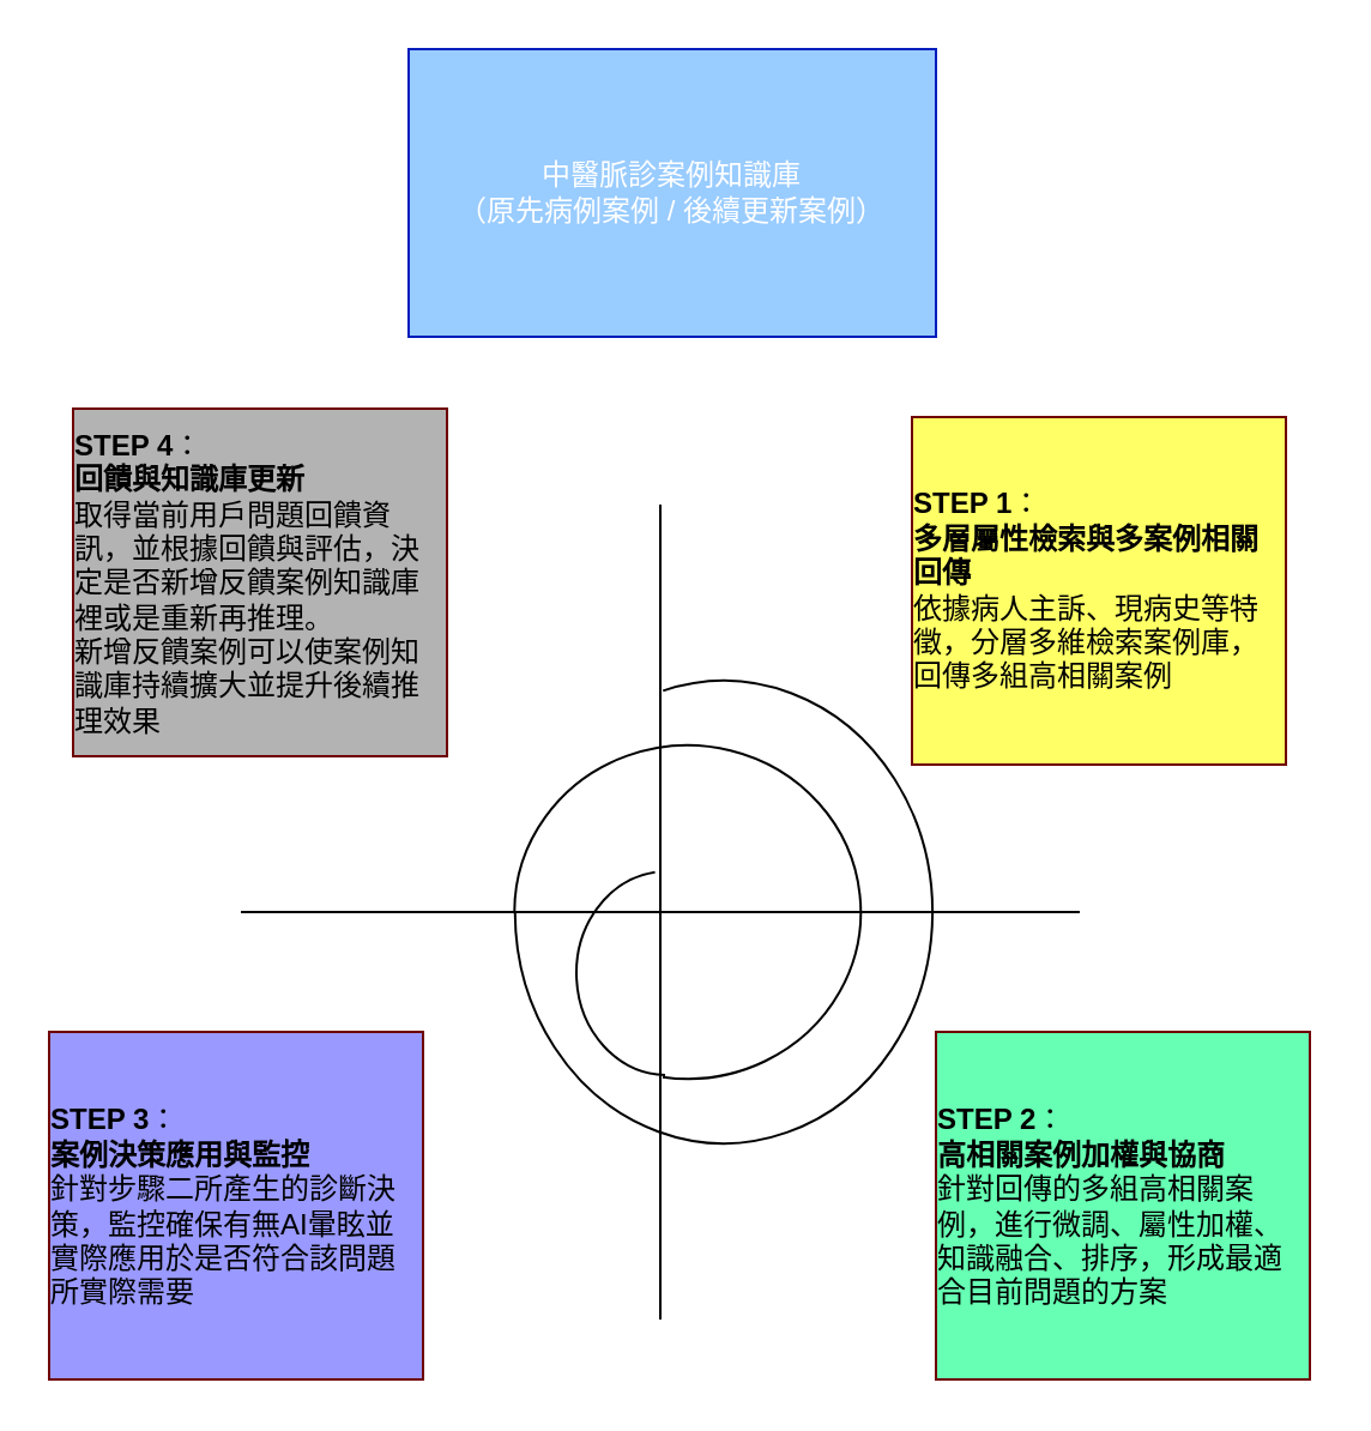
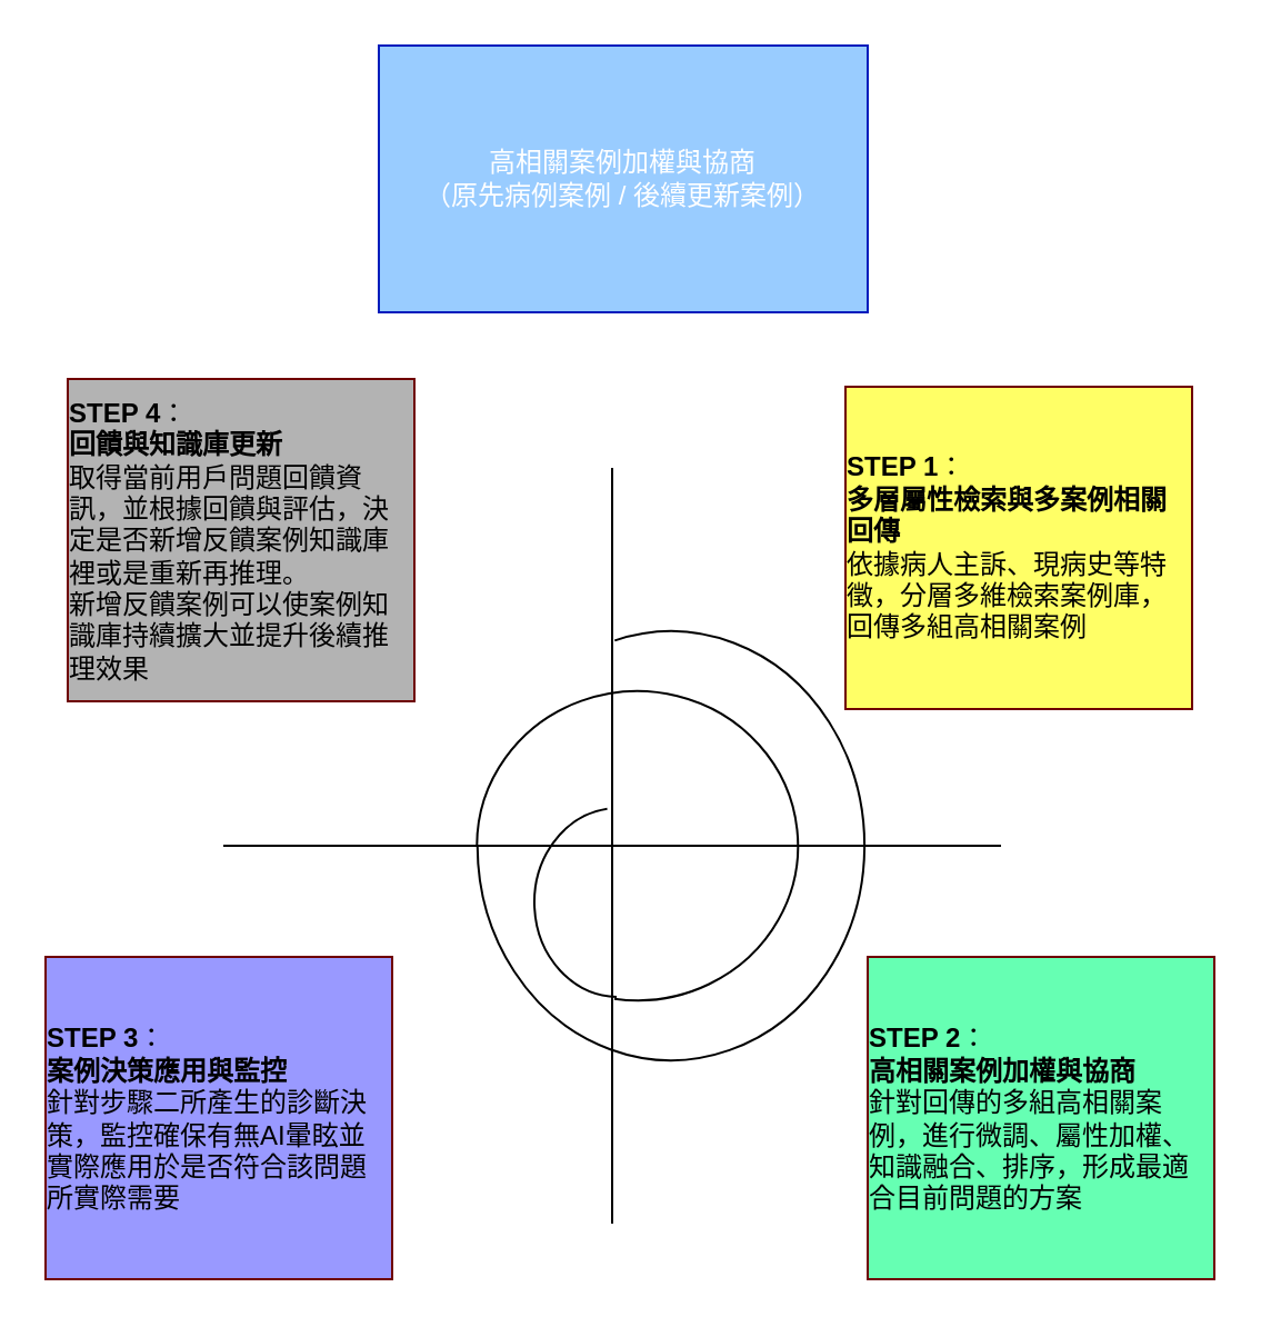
  <mxCell id="0" />
  <mxCell id="1" parent="0" />
  <mxCell id="2" value="" style="group" parent="1" vertex="1" connectable="0"><mxGeometry x="90" y="173.5" width="450" height="401.5" as="geometry" /></mxCell>
  <mxCell id="3" value="&lt;div style=&quot;text-align: left;&quot;&gt;&lt;font style=&quot;color: rgb(0, 0, 0);&quot;&gt;&lt;strong style=&quot;background-color: transparent;&quot; data-end=&quot;423&quot; data-start=&quot;413&quot;&gt;STEP 1&lt;/strong&gt;&lt;span style=&quot;background-color: transparent;&quot;&gt;：&lt;/span&gt;&lt;/font&gt;&lt;/div&gt;&lt;strong data-end=&quot;445&quot; data-start=&quot;427&quot;&gt;&lt;div style=&quot;text-align: left;&quot;&gt;&lt;strong style=&quot;background-color: transparent;&quot; data-end=&quot;445&quot; data-start=&quot;427&quot;&gt;&lt;font style=&quot;color: rgb(0, 0, 0);&quot;&gt;多層屬性檢索與多案例相關回傳&lt;/font&gt;&lt;/strong&gt;&lt;/div&gt;&lt;/strong&gt;&lt;div style=&quot;text-align: left;&quot;&gt;&lt;span style=&quot;background-color: transparent;&quot;&gt;&lt;font style=&quot;color: rgb(0, 0, 0);&quot;&gt;依據病人主訴、現病史等特徵，分層多維檢索案例庫，回傳多組高相關案例&lt;/font&gt;&lt;/span&gt;&lt;/div&gt;" style="rounded=0;whiteSpace=wrap;html=1;fillColor=#FFFF66;fontColor=#ffffff;strokeColor=#6F0000;" parent="2" vertex="1"><mxGeometry x="290" width="156" height="145" as="geometry" /></mxCell>
- <mxCell id="4" value="中醫脈診案例知識庫&lt;div&gt;（原先病例案例 / 後續更新案例）&lt;/div&gt;" style="rounded=0;whiteSpace=wrap;html=1;fillColor=#99CCFF;fontColor=#ffffff;strokeColor=#001DBC;" parent="1" vertex="1"><mxGeometry x="170" y="20" width="220" height="120" as="geometry" /></mxCell>
+ <mxCell id="4" value="高相關案例加權與協商&lt;div&gt;（原先病例案例 / 後續更新案例）&lt;/div&gt;" style="rounded=0;whiteSpace=wrap;html=1;fillColor=#99CCFF;fontColor=#ffffff;strokeColor=#001DBC;" parent="1" vertex="1"><mxGeometry x="170" y="20" width="220" height="120" as="geometry" /></mxCell>
  <mxCell id="5" value="&lt;div style=&quot;text-align: left;&quot;&gt;&lt;font style=&quot;color: rgb(0, 0, 0);&quot;&gt;&lt;strong data-end=&quot;593&quot; data-start=&quot;583&quot;&gt;STEP 3&lt;/strong&gt;：&lt;br&gt;&lt;strong data-end=&quot;612&quot; data-start=&quot;597&quot;&gt;案例決策應用與監控&lt;/strong&gt;&lt;br&gt;針對步驟二所產生的診斷決策，監控確保有無AI暈眩並實際應用於是否符合該問題所實際需要&lt;/font&gt;&lt;/div&gt;" style="rounded=0;whiteSpace=wrap;html=1;fillColor=#9999FF;fontColor=#ffffff;strokeColor=#6F0000;" parent="1" vertex="1"><mxGeometry x="20" y="430" width="156" height="145" as="geometry" /></mxCell>
  <mxCell id="6" value="" style="group" parent="1" vertex="1" connectable="0"><mxGeometry x="100" y="210" width="450" height="361.5" as="geometry" /></mxCell>
  <mxCell id="7" value="" style="endArrow=none;html=1;rounded=0;" parent="6" edge="1"><mxGeometry width="50" height="50" relative="1" as="geometry"><mxPoint y="170" as="sourcePoint" /><mxPoint x="350" y="170" as="targetPoint" /></mxGeometry></mxCell>
  <mxCell id="8" value="" style="endArrow=none;html=1;rounded=0;" parent="6" edge="1"><mxGeometry width="50" height="50" relative="1" as="geometry"><mxPoint x="175" as="sourcePoint" /><mxPoint x="175" y="340" as="targetPoint" /></mxGeometry></mxCell>
  <mxCell id="9" value="" style="verticalLabelPosition=bottom;verticalAlign=top;html=1;shape=mxgraph.basic.arc;startAngle=0.203;endAngle=2.4;rotation=-90;" parent="6" vertex="1"><mxGeometry x="105" y="82.909" width="192.938" height="174.165" as="geometry" /></mxCell>
  <mxCell id="10" value="" style="verticalLabelPosition=bottom;verticalAlign=top;html=1;shape=mxgraph.basic.arc;startAngle=0;endAngle=0.773;rotation=-90;" parent="6" vertex="1"><mxGeometry x="116.813" y="97.75" width="139.125" height="144.5" as="geometry" /></mxCell>
  <mxCell id="11" value="" style="verticalLabelPosition=bottom;verticalAlign=top;html=1;shape=mxgraph.basic.arc;startAngle=0.503;endAngle=0.979;rotation=0;" parent="6" vertex="1"><mxGeometry x="140" y="153" width="75.46" height="85" as="geometry" /></mxCell>
  <mxCell id="12" value="&lt;div style=&quot;text-align: left;&quot;&gt;&lt;font style=&quot;color: rgb(0, 0, 0);&quot;&gt;&lt;strong data-end=&quot;509&quot; data-start=&quot;499&quot;&gt;STEP 2&lt;/strong&gt;：&lt;br&gt;&lt;strong data-end=&quot;529&quot; data-start=&quot;513&quot;&gt;高相關案例加權與協商&lt;/strong&gt;&lt;br&gt;針對回傳的多組&lt;/font&gt;&lt;span style=&quot;background-color: transparent; color: rgb(0, 0, 0);&quot; data-end=&quot;529&quot; data-start=&quot;513&quot;&gt;高相關&lt;/span&gt;&lt;span style=&quot;color: rgb(0, 0, 0); background-color: transparent;&quot;&gt;案例，進行微調、屬性加權、知識融合、排序，形成最適合目前問題的方案&lt;/span&gt;&lt;/div&gt;" style="rounded=0;whiteSpace=wrap;html=1;fillColor=#66FFB3;fontColor=#ffffff;strokeColor=#6F0000;" parent="6" vertex="1"><mxGeometry x="290" y="220" width="156" height="145" as="geometry" /></mxCell>
  <mxCell id="13" value="&lt;div style=&quot;text-align: left;&quot;&gt;&lt;font style=&quot;color: rgb(0, 0, 0);&quot;&gt;&lt;strong data-end=&quot;675&quot; data-start=&quot;665&quot;&gt;STEP 4&lt;/strong&gt;：&lt;br&gt;&lt;strong data-end=&quot;693&quot; data-start=&quot;679&quot;&gt;回饋與知識庫更新&lt;/strong&gt;&lt;br&gt;取得當前用戶問題回饋資訊，並根據回饋與評估，決定是否新增反饋案例知識庫裡或是重新再推理。&lt;/font&gt;&lt;/div&gt;&lt;div style=&quot;text-align: left;&quot;&gt;&lt;font style=&quot;color: rgb(0, 0, 0);&quot;&gt;新增反饋案例可以使案例知識庫持續擴大並提升後續推理效果&lt;/font&gt;&lt;/div&gt;" style="rounded=0;whiteSpace=wrap;html=1;fillColor=#B3B3B3;fontColor=#ffffff;strokeColor=#6F0000;" parent="1" vertex="1"><mxGeometry x="30" y="170" width="156" height="145" as="geometry" /></mxCell>
